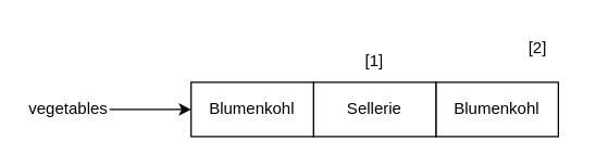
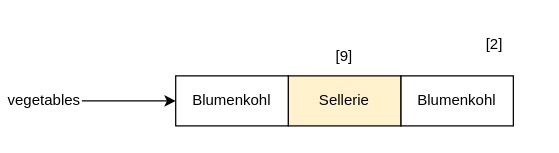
  <mxCell id="0" />
  <mxCell id="1" parent="0" />
  <mxCell id="2" value="Blumenkohl" style="rounded=0;whiteSpace=wrap;html=1;" parent="1" vertex="1"><mxGeometry x="320" y="60" width="90" height="40" as="geometry" /></mxCell>
  <mxCell id="3" value="[2]" style="text;html=1;strokeColor=none;fillColor=none;align=center;verticalAlign=middle;whiteSpace=wrap;rounded=0;" parent="1" vertex="1"><mxGeometry x="365" y="20" width="60" height="30" as="geometry" /></mxCell>
- <mxCell id="4" value="Sellerie" style="rounded=0;whiteSpace=wrap;html=1;" parent="1" vertex="1"><mxGeometry x="230" y="60" width="90" height="40" as="geometry" /></mxCell>
- <mxCell id="5" value="[1]" style="text;html=1;strokeColor=none;fillColor=none;align=center;verticalAlign=middle;whiteSpace=wrap;rounded=0;" parent="1" vertex="1"><mxGeometry x="245" y="30" width="60" height="30" as="geometry" /></mxCell>
+ <mxCell id="4" value="Sellerie" style="rounded=0;whiteSpace=wrap;html=1;fillColor=#fff2cc;" parent="1" vertex="1"><mxGeometry x="230" y="60" width="90" height="40" as="geometry" /></mxCell>
+ <mxCell id="5" value="[9]" style="text;html=1;strokeColor=none;fillColor=none;align=center;verticalAlign=middle;whiteSpace=wrap;rounded=0;" parent="1" vertex="1"><mxGeometry x="245" y="30" width="60" height="30" as="geometry" /></mxCell>
  <mxCell id="6" value="Blumenkohl" style="rounded=0;whiteSpace=wrap;html=1;" parent="1" vertex="1"><mxGeometry x="140" y="60" width="90" height="40" as="geometry" /></mxCell>
  <mxCell id="7" style="edgeStyle=orthogonalEdgeStyle;rounded=0;orthogonalLoop=1;jettySize=auto;html=1;entryX=0;entryY=0.5;entryDx=0;entryDy=0;" parent="1" source="8" target="6" edge="1"><mxGeometry relative="1" as="geometry" /></mxCell>
- <mxCell id="8" value="vegetables" style="text;html=1;strokeColor=none;fillColor=none;align=center;verticalAlign=middle;whiteSpace=wrap;rounded=0;" parent="1" vertex="1"><mxGeometry x="20" y="65" width="60" height="30" as="geometry" /></mxCell>
+ <mxCell id="8" value="vegetables" style="text;html=1;strokeColor=none;fillColor=none;align=center;verticalAlign=middle;whiteSpace=wrap;rounded=0;" parent="1" vertex="1"><mxGeometry x="5" y="65" width="60" height="30" as="geometry" /></mxCell>
